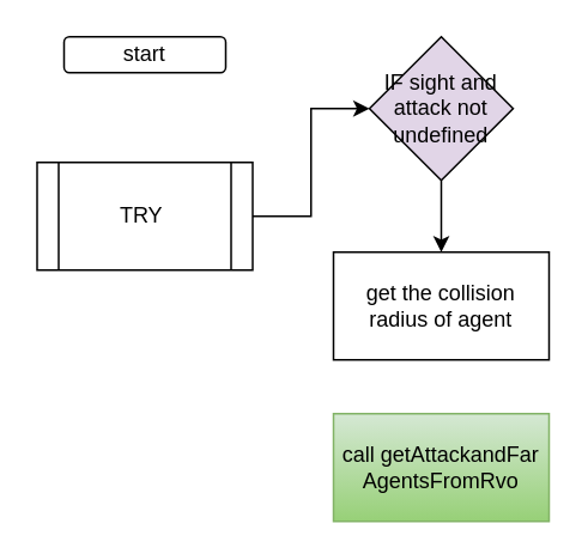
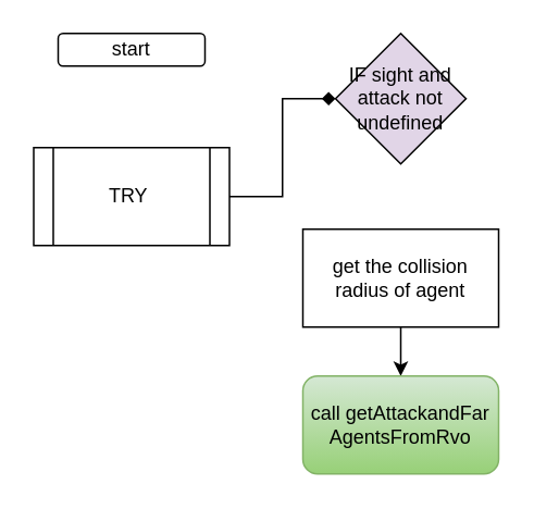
  <mxCell id="0" />
  <mxCell id="1" parent="0" />
  <mxCell id="2" value="start" style="rounded=1;whiteSpace=wrap;html=1;" vertex="1" parent="1"><mxGeometry x="35" y="20" width="90" height="20" as="geometry" /></mxCell>
- <mxCell id="3" value="" style="edgeStyle=orthogonalEdgeStyle;rounded=0;orthogonalLoop=1;jettySize=auto;html=1;" edge="1" parent="1" source="4" target="6"><mxGeometry relative="1" as="geometry" /></mxCell>
+ <mxCell id="3" value="" style="edgeStyle=orthogonalEdgeStyle;rounded=0;orthogonalLoop=1;jettySize=auto;html=1;endArrow=diamond;" edge="1" parent="1" source="4" target="6"><mxGeometry relative="1" as="geometry" /></mxCell>
  <mxCell id="4" value="TRY&amp;nbsp;" style="shape=process;whiteSpace=wrap;html=1;backgroundOutline=1;" vertex="1" parent="1"><mxGeometry x="20" y="90" width="120" height="60" as="geometry" /></mxCell>
- <mxCell id="5" value="" style="edgeStyle=orthogonalEdgeStyle;rounded=0;orthogonalLoop=1;jettySize=auto;html=1;" edge="1" parent="1" source="6" target="8"><mxGeometry relative="1" as="geometry" /></mxCell>
  <mxCell id="6" value="IF sight and attack not undefined" style="rhombus;whiteSpace=wrap;html=1;fillColor=#e1d5e7;" vertex="1" parent="1"><mxGeometry x="205" y="20" width="80" height="80" as="geometry" /></mxCell>
+ <mxCell id="7" value="" style="edgeStyle=orthogonalEdgeStyle;rounded=0;orthogonalLoop=1;jettySize=auto;html=1;" edge="1" parent="1" source="8" target="9"><mxGeometry relative="1" as="geometry" /></mxCell>
  <mxCell id="8" value="get the collision radius of agent" style="whiteSpace=wrap;html=1;" vertex="1" parent="1"><mxGeometry x="185" y="140" width="120" height="60" as="geometry" /></mxCell>
- <mxCell id="9" value="call&amp;nbsp;getAttackandFar&lt;br&gt;AgentsFromRvo" style="whiteSpace=wrap;html=1;fillColor=#d5e8d4;gradientColor=#97d077;strokeColor=#82b366;rounded=0;" vertex="1" parent="1"><mxGeometry x="185" y="230" width="120" height="60" as="geometry" /></mxCell>
+ <mxCell id="9" value="call&amp;nbsp;getAttackandFar&lt;br&gt;AgentsFromRvo" style="rounded=1;whiteSpace=wrap;html=1;fillColor=#d5e8d4;gradientColor=#97d077;strokeColor=#82b366;" vertex="1" parent="1"><mxGeometry x="185" y="230" width="120" height="60" as="geometry" /></mxCell>
